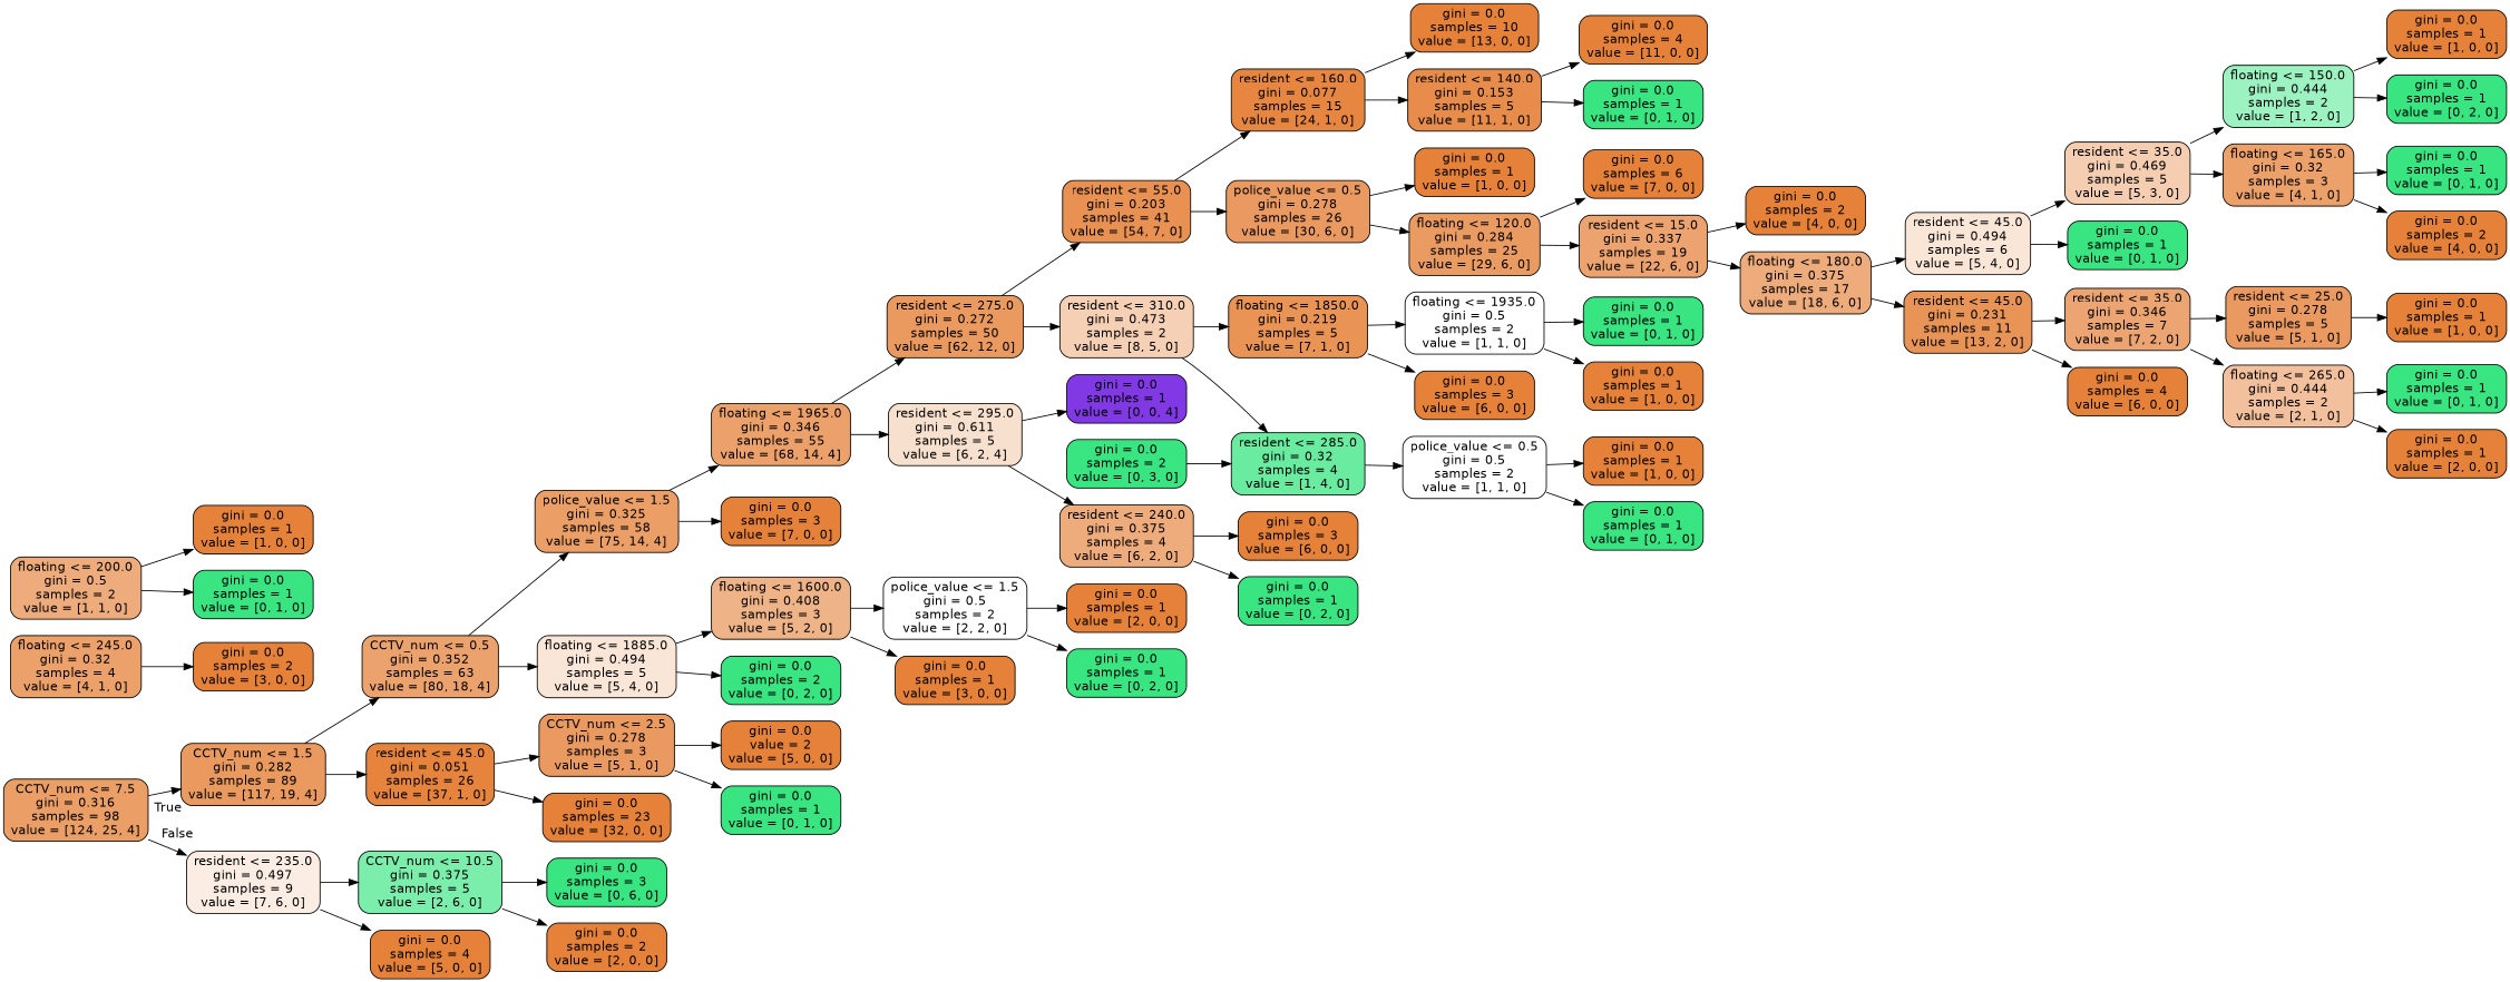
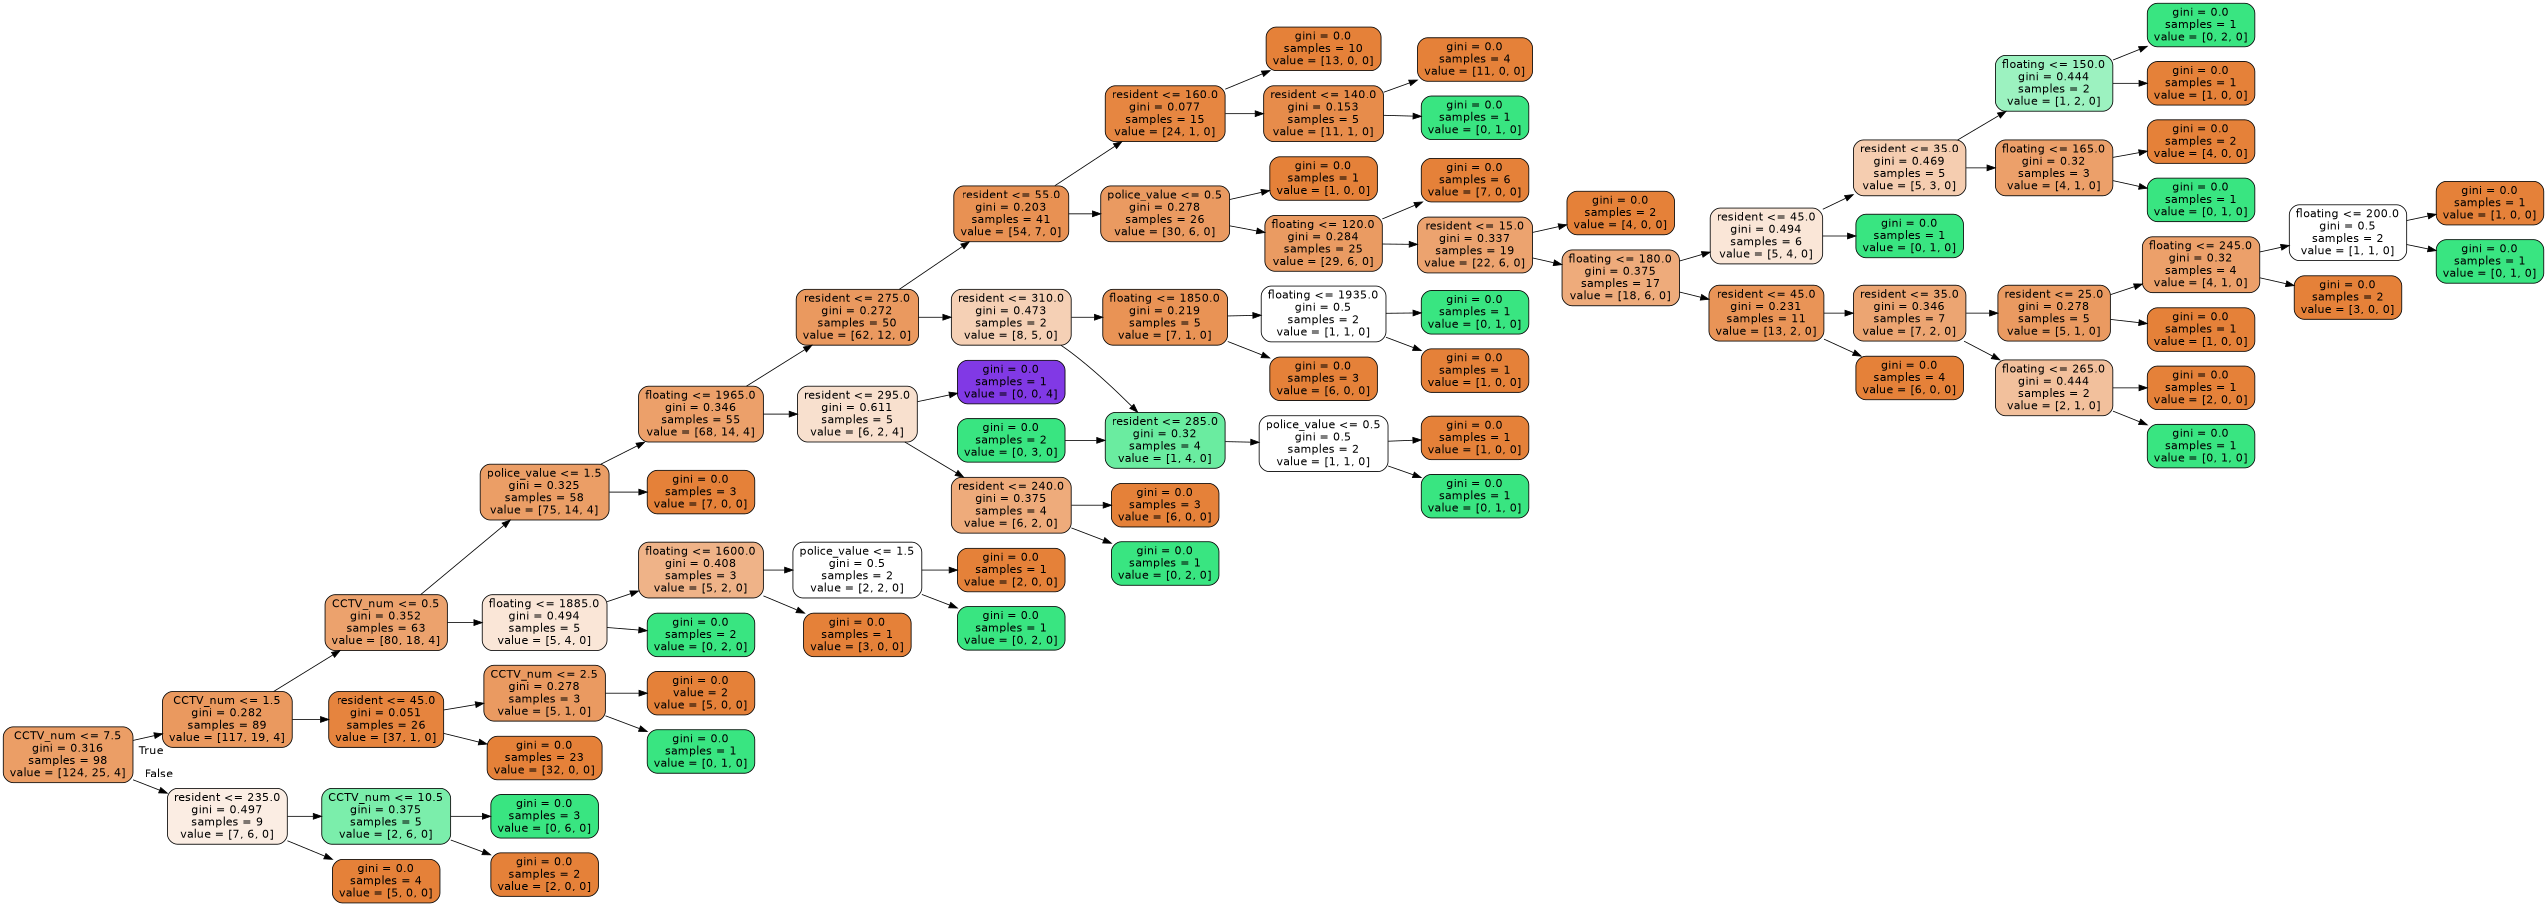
  digraph {
    rankdir=LR
    node [color=black fillcolor="#e58139" fontname=helvetica shape=box style="filled, rounded"]
    edge [fontname=helvetica]
    n1 [fillcolor="#eb9e66" label="CCTV_num <= 7.5\ngini = 0.316\nsamples = 98\nvalue = [124, 25, 4]"]
    n2 [fillcolor="#ea995f" label="CCTV_num <= 1.5\ngini = 0.282\nsamples = 89\nvalue = [117, 19, 4]"]
    n3 [fillcolor="#fbede3" label="resident <= 235.0\ngini = 0.497\nsamples = 9\nvalue = [7, 6, 0]"]
    n4 [fillcolor="#eca26d" label="CCTV_num <= 0.5\ngini = 0.352\nsamples = 63\nvalue = [80, 18, 4]"]
    n5 [fillcolor="#e6843e" label="resident <= 45.0\ngini = 0.051\nsamples = 26\nvalue = [37, 1, 0]"]
    n6 [fillcolor="#7beeab" label="CCTV_num <= 10.5\ngini = 0.375\nsamples = 5\nvalue = [2, 6, 0]"]
    n7 [label="gini = 0.0\nsamples = 4\nvalue = [5, 0, 0]"]
    n8 [fillcolor="#eb9e66" label="police_value <= 1.5\ngini = 0.325\nsamples = 58\nvalue = [75, 14, 4]"]
    n9 [fillcolor="#fae6d7" label="floating <= 1885.0\ngini = 0.494\nsamples = 5\nvalue = [5, 4, 0]"]
    n10 [fillcolor="#ea9a61" label="CCTV_num <= 2.5\ngini = 0.278\nsamples = 3\nvalue = [5, 1, 0]"]
    n11 [label="gini = 0.0\nsamples = 23\nvalue = [32, 0, 0]"]
    n12 [fillcolor="#eca06a" label="floating <= 1965.0\ngini = 0.346\nsamples = 55\nvalue = [68, 14, 4]"]
    n13 [label="gini = 0.0\nsamples = 3\nvalue = [7, 0, 0]"]
    n14 [fillcolor="#efb388" label="floating <= 1600.0\ngini = 0.408\nsamples = 3\nvalue = [5, 2, 0]"]
    n15 [fillcolor="#39e581" label="gini = 0.0\nsamples = 2\nvalue = [0, 2, 0]"]
    n16 [fillcolor="#ea995f" label="resident <= 275.0\ngini = 0.272\nsamples = 50\nvalue = [62, 12, 0]"]
    n17 [fillcolor="#f8e0ce" label="resident <= 295.0\ngini = 0.611\nsamples = 5\nvalue = [6, 2, 4]"]
    n18 [fillcolor="#e89153" label="resident <= 55.0\ngini = 0.203\nsamples = 41\nvalue = [54, 7, 0]"]
    n19 [fillcolor="#f5d0b5" label="resident <= 310.0\ngini = 0.473\nsamples = 2\nvalue = [8, 5, 0]"]
    n20 [fillcolor="#eeab7b" label="resident <= 240.0\ngini = 0.375\nsamples = 4\nvalue = [6, 2, 0]"]
    n21 [fillcolor="#8139e5" label="gini = 0.0\nsamples = 1\nvalue = [0, 0, 4]"]
    n22 [fillcolor="#ea9a61" label="police_value <= 0.5\ngini = 0.278\nsamples = 26\nvalue = [30, 6, 0]"]
    n23 [fillcolor="#e68641" label="resident <= 160.0\ngini = 0.077\nsamples = 15\nvalue = [24, 1, 0]"]
    n24 [fillcolor="#6aeca0" label="resident <= 285.0\ngini = 0.32\nsamples = 4\nvalue = [1, 4, 0]"]
    n25 [fillcolor="#e99355" label="floating <= 1850.0\ngini = 0.219\nsamples = 5\nvalue = [7, 1, 0]"]
    n26 [fillcolor="#ea9b62" label="floating <= 120.0\ngini = 0.284\nsamples = 25\nvalue = [29, 6, 0]"]
    n27 [label="gini = 0.0\nsamples = 1\nvalue = [1, 0, 0]"]
    n28 [fillcolor="#e78c4b" label="resident <= 140.0\ngini = 0.153\nsamples = 5\nvalue = [11, 1, 0]"]
    n29 [label="gini = 0.0\nsamples = 10\nvalue = [13, 0, 0]"]
    n30 [label="gini = 0.0\nsamples = 6\nvalue = [7, 0, 0]"]
    n31 [fillcolor="#eca36f" label="resident <= 15.0\ngini = 0.337\nsamples = 19\nvalue = [22, 6, 0]"]
    n32 [label="gini = 0.0\nsamples = 2\nvalue = [4, 0, 0]"]
    n33 [fillcolor="#eeab7b" label="floating <= 180.0\ngini = 0.375\nsamples = 17\nvalue = [18, 6, 0]"]
    n34 [fillcolor="#fae6d7" label="resident <= 45.0\ngini = 0.494\nsamples = 6\nvalue = [5, 4, 0]"]
    n35 [fillcolor="#e99457" label="resident <= 45.0\ngini = 0.231\nsamples = 11\nvalue = [13, 2, 0]"]
    n36 [fillcolor="#f5cdb0" label="resident <= 35.0\ngini = 0.469\nsamples = 5\nvalue = [5, 3, 0]"]
    n37 [fillcolor="#39e581" label="gini = 0.0\nsamples = 1\nvalue = [0, 1, 0]"]
    n38 [fillcolor="#eca572" label="resident <= 35.0\ngini = 0.346\nsamples = 7\nvalue = [7, 2, 0]"]
    n39 [label="gini = 0.0\nsamples = 4\nvalue = [6, 0, 0]"]
    n40 [fillcolor="#9cf2c0" label="floating <= 150.0\ngini = 0.444\nsamples = 2\nvalue = [1, 2, 0]"]
    n41 [fillcolor="#eca06a" label="floating <= 165.0\ngini = 0.32\nsamples = 3\nvalue = [4, 1, 0]"]
    n42 [fillcolor="#39e581" label="gini = 0.0\nsamples = 1\nvalue = [0, 2, 0]"]
    n43 [label="gini = 0.0\nsamples = 1\nvalue = [1, 0, 0]"]
    n44 [label="gini = 0.0\nsamples = 2\nvalue = [4, 0, 0]"]
    n45 [fillcolor="#39e581" label="gini = 0.0\nsamples = 1\nvalue = [0, 1, 0]"]
    n46 [fillcolor="#ea9a61" label="resident <= 25.0\ngini = 0.278\nsamples = 5\nvalue = [5, 1, 0]"]
    n47 [fillcolor="#f2c09c" label="floating <= 265.0\ngini = 0.444\nsamples = 2\nvalue = [2, 1, 0]"]
    n48 [fillcolor="#eca06a" label="floating <= 245.0\ngini = 0.32\nsamples = 4\nvalue = [4, 1, 0]"]
    n49 [label="gini = 0.0\nsamples = 1\nvalue = [1, 0, 0]"]
    n50 [label="gini = 0.0\nsamples = 1\nvalue = [2, 0, 0]"]
    n51 [fillcolor="#39e581" label="gini = 0.0\nsamples = 1\nvalue = [0, 1, 0]"]
-   n52 [fillcolor="#eeab7b" label="floating <= 200.0\ngini = 0.5\nsamples = 2\nvalue = [1, 1, 0]"]
+   n52 [fillcolor="#ffffff" label="floating <= 200.0\ngini = 0.5\nsamples = 2\nvalue = [1, 1, 0]"]
    n53 [label="gini = 0.0\nsamples = 2\nvalue = [3, 0, 0]"]
    n54 [label="gini = 0.0\nsamples = 1\nvalue = [1, 0, 0]"]
    n55 [fillcolor="#39e581" label="gini = 0.0\nsamples = 1\nvalue = [0, 1, 0]"]
    n56 [label="gini = 0.0\nsamples = 4\nvalue = [11, 0, 0]"]
    n57 [fillcolor="#39e581" label="gini = 0.0\nsamples = 1\nvalue = [0, 1, 0]"]
    n58 [fillcolor="#ffffff" label="police_value <= 0.5\ngini = 0.5\nsamples = 2\nvalue = [1, 1, 0]"]
    n59 [label="gini = 0.0\nsamples = 3\nvalue = [6, 0, 0]"]
    n60 [fillcolor="#ffffff" label="floating <= 1935.0\ngini = 0.5\nsamples = 2\nvalue = [1, 1, 0]"]
    n61 [label="gini = 0.0\nsamples = 1\nvalue = [1, 0, 0]"]
    n62 [fillcolor="#39e581" label="gini = 0.0\nsamples = 1\nvalue = [0, 1, 0]"]
    n63 [fillcolor="#39e581" label="gini = 0.0\nsamples = 2\nvalue = [0, 3, 0]"]
    n64 [fillcolor="#39e581" label="gini = 0.0\nsamples = 1\nvalue = [0, 1, 0]"]
    n65 [label="gini = 0.0\nsamples = 1\nvalue = [1, 0, 0]"]
    n66 [fillcolor="#39e581" label="gini = 0.0\nsamples = 1\nvalue = [0, 2, 0]"]
    n67 [label="gini = 0.0\nsamples = 3\nvalue = [6, 0, 0]"]
    n68 [fillcolor="#ffffff" label="police_value <= 1.5\ngini = 0.5\nsamples = 2\nvalue = [2, 2, 0]"]
    n69 [label="gini = 0.0\nsamples = 1\nvalue = [3, 0, 0]"]
    n70 [fillcolor="#39e581" label="gini = 0.0\nsamples = 1\nvalue = [0, 2, 0]"]
    n71 [label="gini = 0.0\nsamples = 1\nvalue = [2, 0, 0]"]
    n72 [label="gini = 0.0\nvalue = 2\nvalue = [5, 0, 0]"]
    n73 [fillcolor="#39e581" label="gini = 0.0\nsamples = 1\nvalue = [0, 1, 0]"]
    n74 [fillcolor="#39e581" label="gini = 0.0\nsamples = 3\nvalue = [0, 6, 0]"]
    n75 [label="gini = 0.0\nsamples = 2\nvalue = [2, 0, 0]"]
    n1 -> n2 [headlabel=True labelangle=45 labeldistance=2.5]
    n1 -> n3 [headlabel=False labelangle=-45 labeldistance=2.5]
    n2 -> n4
    n2 -> n5
    n3 -> n6
    n3 -> n7
    n4 -> n8
    n4 -> n9
    n5 -> n10
    n5 -> n11
    n6 -> n74
    n6 -> n75
    n8 -> n12
    n8 -> n13
    n9 -> n14
    n9 -> n15
    n10 -> n72
    n10 -> n73
    n12 -> n16
    n12 -> n17
    n14 -> n68
    n14 -> n69
    n16 -> n18
    n16 -> n19
    n17 -> n20
    n17 -> n21
    n18 -> n22
    n18 -> n23
    n19 -> n24
    n19 -> n25
    n20 -> n66
    n20 -> n67
    n22 -> n26
    n22 -> n27
    n23 -> n28
    n23 -> n29
    n24 -> n58
    n25 -> n59
    n25 -> n60
    n26 -> n30
    n26 -> n31
    n28 -> n56
    n28 -> n57
    n31 -> n32
    n31 -> n33
    n33 -> n34
    n33 -> n35
    n34 -> n36
    n34 -> n37
    n35 -> n38
    n35 -> n39
    n36 -> n40
    n36 -> n41
    n38 -> n46
    n38 -> n47
    n40 -> n42
    n40 -> n43
    n41 -> n44
    n41 -> n45
+   n46 -> n48
    n46 -> n49
    n47 -> n50
    n47 -> n51
+   n48 -> n52
    n48 -> n53
    n52 -> n54
    n52 -> n55
    n58 -> n61
    n58 -> n62
    n60 -> n64
    n60 -> n65
    n63 -> n24
    n68 -> n70
    n68 -> n71
  }
